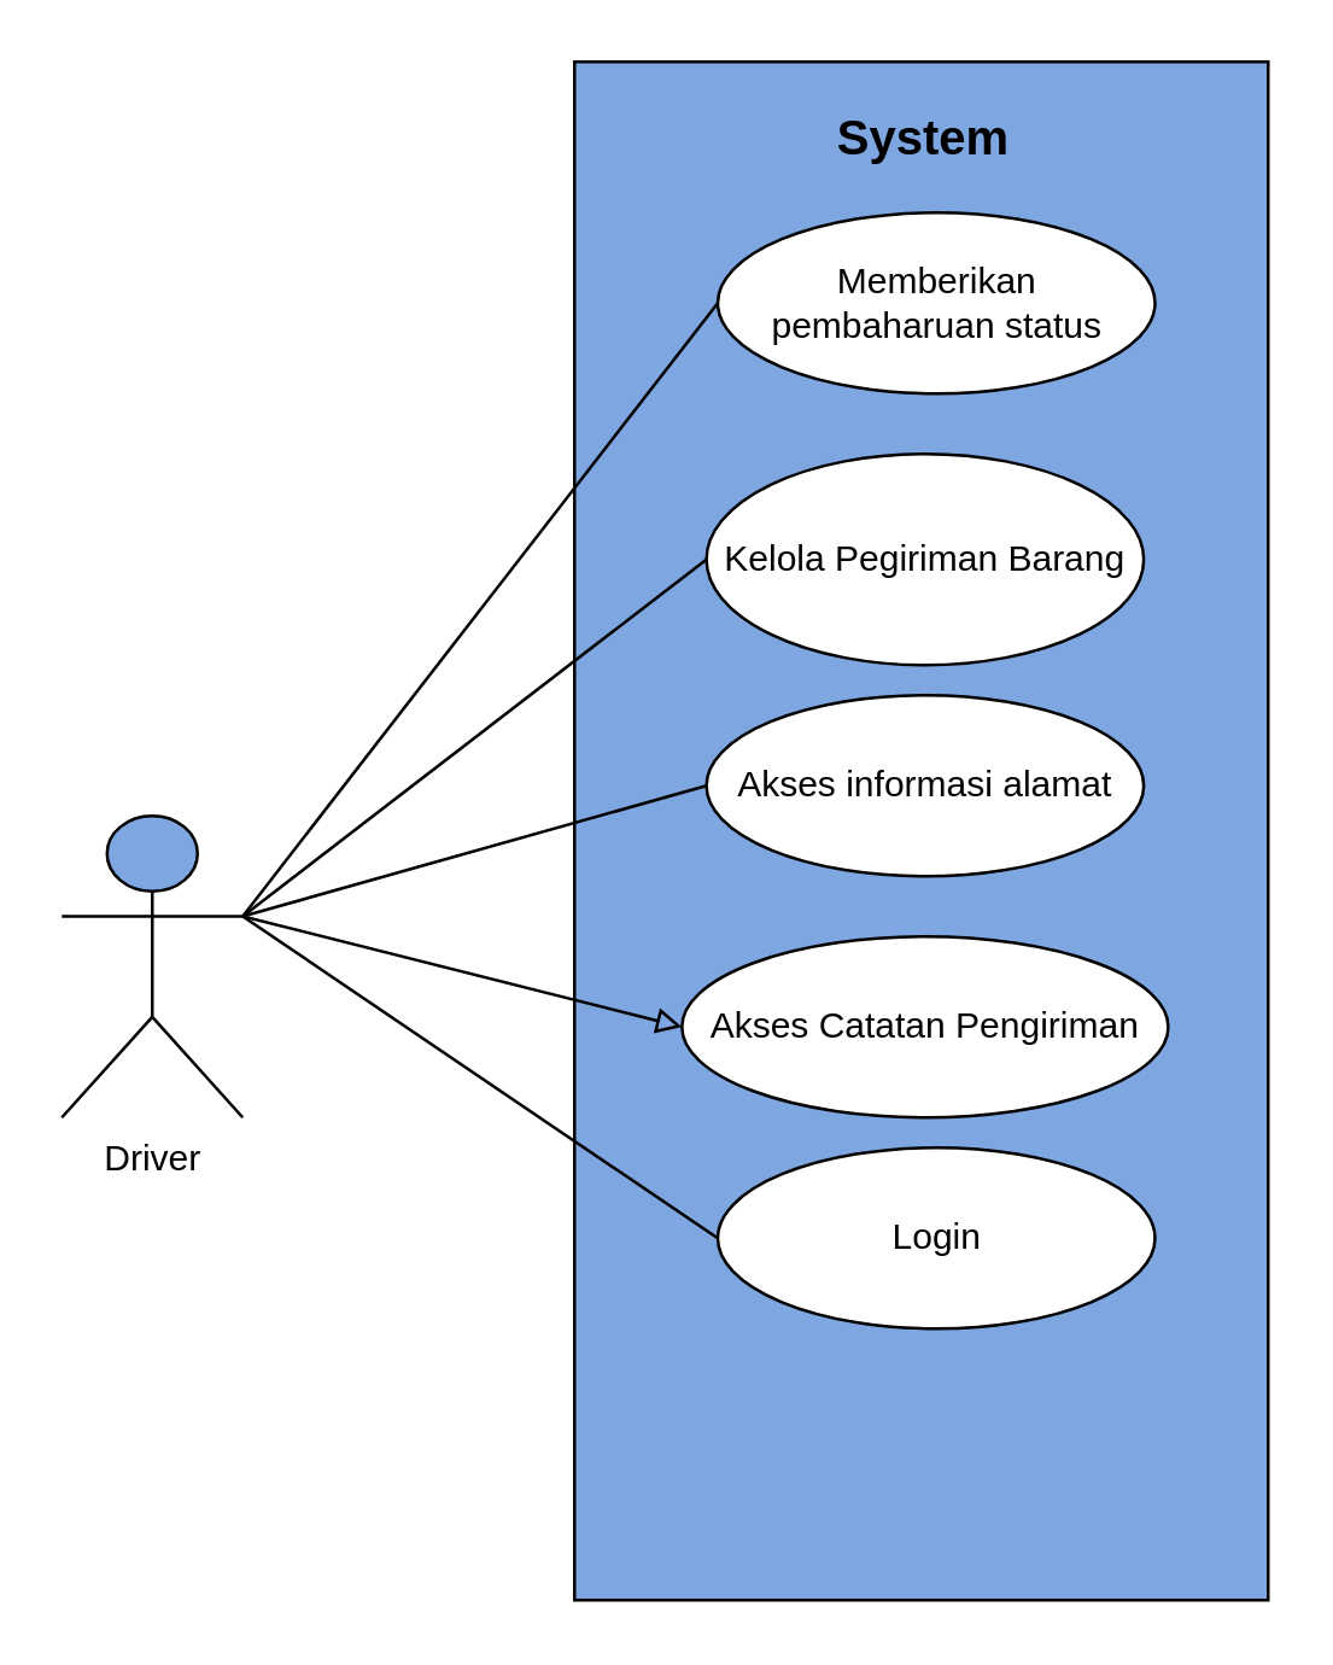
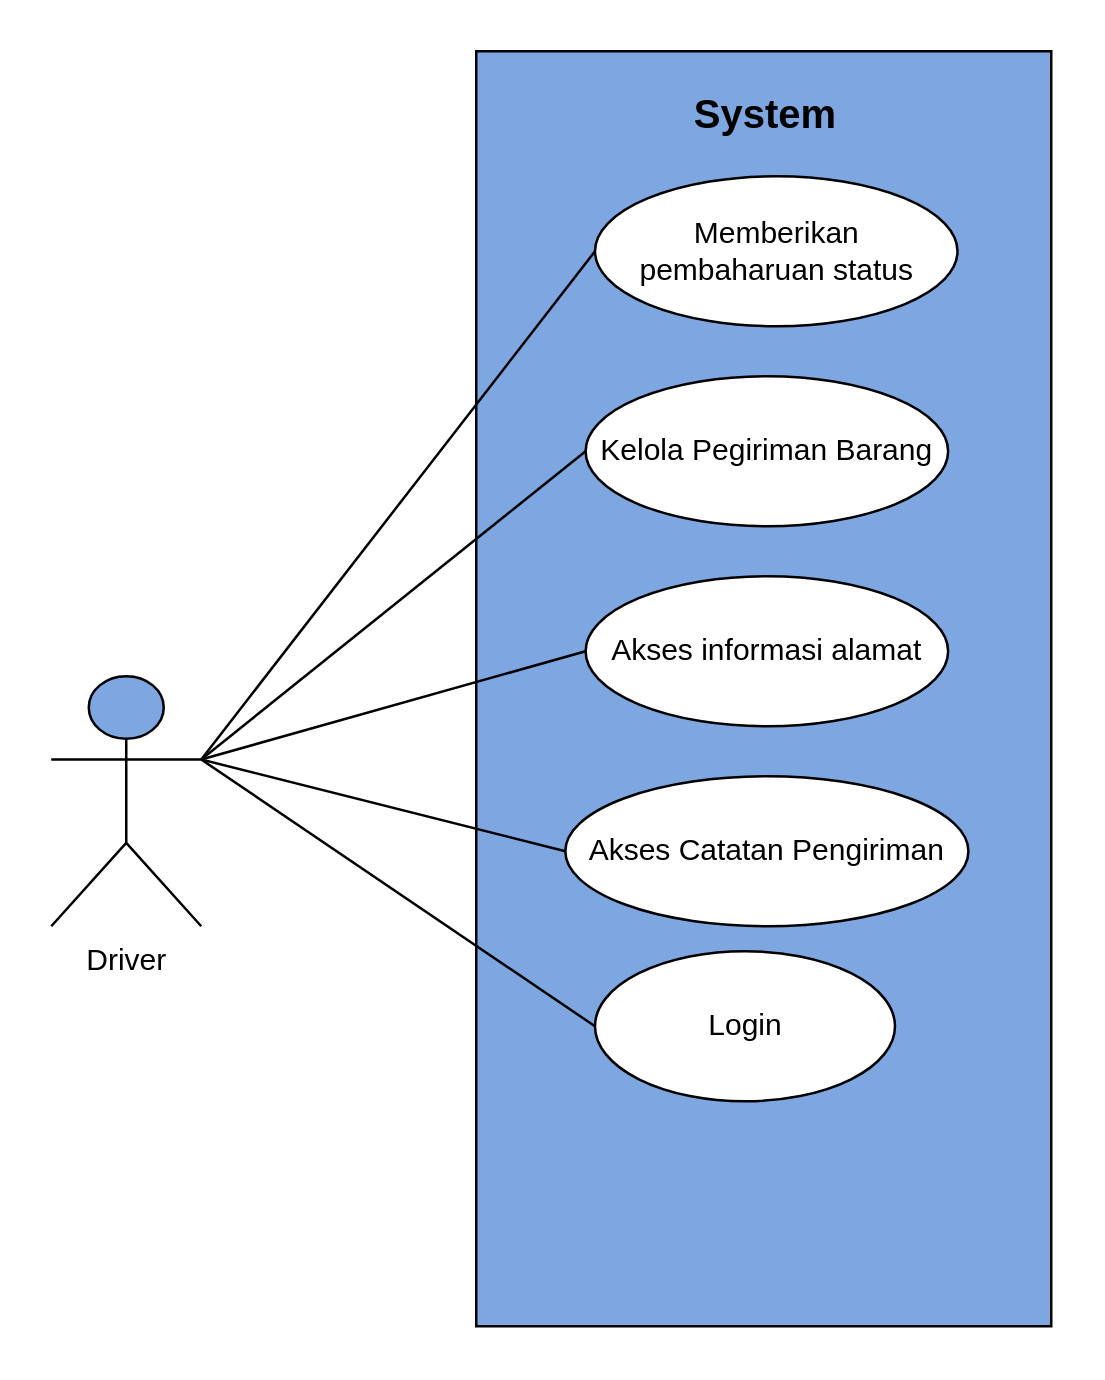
  <mxCell id="0" />
  <mxCell id="1" parent="0" />
  <mxCell id="2" value="" style="rounded=0;whiteSpace=wrap;html=1;fillColor=#7EA6E0;" vertex="1" parent="1"><mxGeometry x="190" y="20" width="230" height="510" as="geometry" /></mxCell>
  <mxCell id="3" value="Memberikan pembaharuan status" style="ellipse;whiteSpace=wrap;html=1;" vertex="1" parent="1"><mxGeometry x="237.5" y="70" width="145" height="60" as="geometry" /></mxCell>
- <mxCell id="4" value="Kelola Pegiriman Barang" style="ellipse;whiteSpace=wrap;html=1;" vertex="1" parent="1"><mxGeometry x="233.75" y="150" width="145" height="70" as="geometry" /></mxCell>
+ <mxCell id="4" value="Kelola Pegiriman Barang" style="ellipse;whiteSpace=wrap;html=1;" vertex="1" parent="1"><mxGeometry x="233.75" y="150" width="145" height="60" as="geometry" /></mxCell>
  <mxCell id="5" value="Akses informasi alamat" style="ellipse;whiteSpace=wrap;html=1;" vertex="1" parent="1"><mxGeometry x="233.75" y="230" width="145" height="60" as="geometry" /></mxCell>
  <mxCell id="6" value="&lt;font style=&quot;font-size: 16px;&quot;&gt;System&lt;/font&gt;" style="text;html=1;align=center;verticalAlign=middle;whiteSpace=wrap;rounded=0;fontStyle=1" vertex="1" parent="1"><mxGeometry x="276.25" y="30" width="60" height="30" as="geometry" /></mxCell>
  <mxCell id="7" value="Akses Catatan Pengiriman" style="ellipse;whiteSpace=wrap;html=1;" vertex="1" parent="1"><mxGeometry x="225.63" y="310" width="161.25" height="60" as="geometry" /></mxCell>
- <mxCell id="8" value="Login" style="ellipse;whiteSpace=wrap;html=1;" vertex="1" parent="1"><mxGeometry x="237.5" y="380" width="145" height="60" as="geometry" /></mxCell>
+ <mxCell id="8" value="Login" style="ellipse;whiteSpace=wrap;html=1;" vertex="1" parent="1"><mxGeometry x="237.5" y="380" width="120" height="60" as="geometry" /></mxCell>
  <mxCell id="9" style="rounded=0;orthogonalLoop=1;jettySize=auto;html=1;exitX=1;exitY=0.333;exitDx=0;exitDy=0;exitPerimeter=0;entryX=0;entryY=0.5;entryDx=0;entryDy=0;endArrow=none;endFill=0;" edge="1" parent="1" source="10" target="3"><mxGeometry relative="1" as="geometry" /></mxCell>
  <mxCell id="10" value="Driver" style="shape=umlActor;verticalLabelPosition=bottom;verticalAlign=top;html=1;outlineConnect=0;fillColor=#7EA6E0;" vertex="1" parent="1"><mxGeometry x="20" y="270" width="60" height="100" as="geometry" /></mxCell>
  <mxCell id="11" style="rounded=0;orthogonalLoop=1;jettySize=auto;html=1;exitX=1;exitY=0.333;exitDx=0;exitDy=0;exitPerimeter=0;entryX=0;entryY=0.5;entryDx=0;entryDy=0;endArrow=none;endFill=0;" edge="1" parent="1" source="10" target="4"><mxGeometry relative="1" as="geometry"><mxPoint x="90" y="313" as="sourcePoint" /><mxPoint x="248" y="110" as="targetPoint" /></mxGeometry></mxCell>
  <mxCell id="12" style="rounded=0;orthogonalLoop=1;jettySize=auto;html=1;exitX=1;exitY=0.333;exitDx=0;exitDy=0;exitPerimeter=0;entryX=0;entryY=0.5;entryDx=0;entryDy=0;endArrow=none;endFill=0;" edge="1" parent="1" source="10" target="5"><mxGeometry relative="1" as="geometry"><mxPoint x="90" y="313" as="sourcePoint" /><mxPoint x="244" y="190" as="targetPoint" /></mxGeometry></mxCell>
- <mxCell id="13" style="rounded=0;orthogonalLoop=1;jettySize=auto;html=1;exitX=1;exitY=0.333;exitDx=0;exitDy=0;exitPerimeter=0;entryX=0;entryY=0.5;entryDx=0;entryDy=0;endArrow=block;endFill=0;" edge="1" parent="1" source="10" target="7"><mxGeometry relative="1" as="geometry"><mxPoint x="90" y="313" as="sourcePoint" /><mxPoint x="244" y="270" as="targetPoint" /></mxGeometry></mxCell>
+ <mxCell id="13" style="rounded=0;orthogonalLoop=1;jettySize=auto;html=1;exitX=1;exitY=0.333;exitDx=0;exitDy=0;exitPerimeter=0;entryX=0;entryY=0.5;entryDx=0;entryDy=0;endArrow=none;endFill=0;" edge="1" parent="1" source="10" target="7"><mxGeometry relative="1" as="geometry"><mxPoint x="90" y="313" as="sourcePoint" /><mxPoint x="244" y="270" as="targetPoint" /></mxGeometry></mxCell>
  <mxCell id="14" style="rounded=0;orthogonalLoop=1;jettySize=auto;html=1;exitX=1;exitY=0.333;exitDx=0;exitDy=0;exitPerimeter=0;entryX=0;entryY=0.5;entryDx=0;entryDy=0;endArrow=none;endFill=0;" edge="1" parent="1" source="10" target="8"><mxGeometry relative="1" as="geometry"><mxPoint x="90" y="313" as="sourcePoint" /><mxPoint x="249" y="640" as="targetPoint" /></mxGeometry></mxCell>
